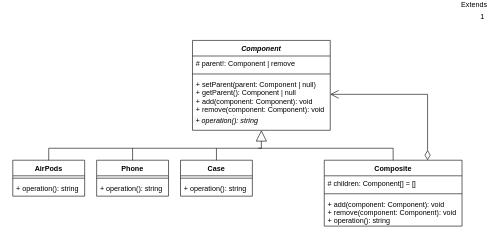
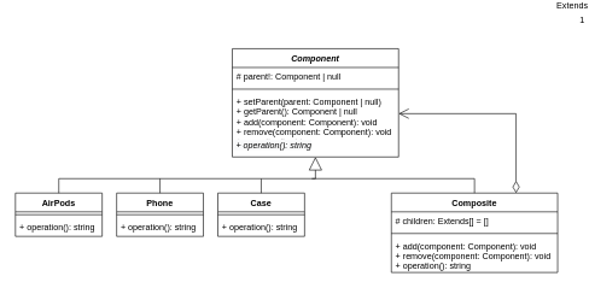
  <mxCell id="0" />
  <mxCell id="1" parent="0" />
  <mxCell id="2" value="Component" style="swimlane;fontStyle=3;align=center;verticalAlign=top;childLayout=stackLayout;horizontal=1;startSize=26;horizontalStack=0;resizeParent=1;resizeParentMax=0;resizeLast=0;collapsible=1;marginBottom=0;" vertex="1" parent="1"><mxGeometry x="320" y="20" width="230" height="150" as="geometry" /></mxCell>
- <mxCell id="3" value="# parent!: Component | remove" style="text;strokeColor=none;fillColor=none;align=left;verticalAlign=top;spacingLeft=4;spacingRight=4;overflow=hidden;rotatable=0;points=[[0,0.5],[1,0.5]];portConstraint=eastwest;" vertex="1" parent="2"><mxGeometry y="26" width="230" height="26" as="geometry" /></mxCell>
+ <mxCell id="3" value="# parent!: Component | null" style="text;strokeColor=none;fillColor=none;align=left;verticalAlign=top;spacingLeft=4;spacingRight=4;overflow=hidden;rotatable=0;points=[[0,0.5],[1,0.5]];portConstraint=eastwest;" vertex="1" parent="2"><mxGeometry y="26" width="230" height="26" as="geometry" /></mxCell>
  <mxCell id="4" value="" style="line;strokeWidth=1;fillColor=none;align=left;verticalAlign=middle;spacingTop=-1;spacingLeft=3;spacingRight=3;rotatable=0;labelPosition=right;points=[];portConstraint=eastwest;strokeColor=inherit;" vertex="1" parent="2"><mxGeometry y="52" width="230" height="8" as="geometry" /></mxCell>
  <mxCell id="5" value="+ setParent(parent: Component | null)&#10;+ getParent(): Component | null&#10;+ add(component: Component): void&#10;+ remove(component: Component): void&#10;+ operation(): string&#10;" style="text;strokeColor=none;fillColor=none;align=left;verticalAlign=top;spacingLeft=4;spacingRight=4;overflow=hidden;rotatable=0;points=[[0,0.5],[1,0.5]];portConstraint=eastwest;" vertex="1" parent="2"><mxGeometry y="60" width="230" height="60" as="geometry" /></mxCell>
  <mxCell id="6" value="&lt;span style=&quot;color: rgb(0, 0, 0); font-family: Helvetica; font-size: 12px; font-variant-ligatures: normal; font-variant-caps: normal; font-weight: 400; letter-spacing: normal; orphans: 2; text-align: left; text-indent: 0px; text-transform: none; widows: 2; word-spacing: 0px; -webkit-text-stroke-width: 0px; background-color: rgb(248, 249, 250); text-decoration-thickness: initial; text-decoration-style: initial; text-decoration-color: initial; float: none; display: inline !important;&quot;&gt;&lt;i&gt;&amp;nbsp;+&amp;nbsp;operation(): string&lt;/i&gt;&lt;/span&gt;" style="text;whiteSpace=wrap;html=1;fontSize=12;" vertex="1" parent="2"><mxGeometry y="120" width="230" height="30" as="geometry" /></mxCell>
  <mxCell id="7" value="Phone" style="swimlane;fontStyle=1;align=center;verticalAlign=top;childLayout=stackLayout;horizontal=1;startSize=26;horizontalStack=0;resizeParent=1;resizeParentMax=0;resizeLast=0;collapsible=1;marginBottom=0;fontSize=12;" vertex="1" parent="1"><mxGeometry x="160" y="220" width="120" height="60" as="geometry" /></mxCell>
  <mxCell id="8" value="" style="line;strokeWidth=1;fillColor=none;align=left;verticalAlign=middle;spacingTop=-1;spacingLeft=3;spacingRight=3;rotatable=0;labelPosition=right;points=[];portConstraint=eastwest;strokeColor=inherit;fontSize=12;" vertex="1" parent="7"><mxGeometry y="26" width="120" height="8" as="geometry" /></mxCell>
  <mxCell id="9" value="+ operation(): string" style="text;strokeColor=none;fillColor=none;align=left;verticalAlign=top;spacingLeft=4;spacingRight=4;overflow=hidden;rotatable=0;points=[[0,0.5],[1,0.5]];portConstraint=eastwest;fontSize=12;" vertex="1" parent="7"><mxGeometry y="34" width="120" height="26" as="geometry" /></mxCell>
  <mxCell id="10" value="Case" style="swimlane;fontStyle=1;align=center;verticalAlign=top;childLayout=stackLayout;horizontal=1;startSize=26;horizontalStack=0;resizeParent=1;resizeParentMax=0;resizeLast=0;collapsible=1;marginBottom=0;fontSize=12;" vertex="1" parent="1"><mxGeometry x="300" y="220" width="120" height="60" as="geometry" /></mxCell>
  <mxCell id="11" value="" style="line;strokeWidth=1;fillColor=none;align=left;verticalAlign=middle;spacingTop=-1;spacingLeft=3;spacingRight=3;rotatable=0;labelPosition=right;points=[];portConstraint=eastwest;strokeColor=inherit;fontSize=12;" vertex="1" parent="10"><mxGeometry y="26" width="120" height="8" as="geometry" /></mxCell>
  <mxCell id="12" value="+ operation(): string" style="text;strokeColor=none;fillColor=none;align=left;verticalAlign=top;spacingLeft=4;spacingRight=4;overflow=hidden;rotatable=0;points=[[0,0.5],[1,0.5]];portConstraint=eastwest;fontSize=12;" vertex="1" parent="10"><mxGeometry y="34" width="120" height="26" as="geometry" /></mxCell>
  <mxCell id="13" value="AirPods" style="swimlane;fontStyle=1;align=center;verticalAlign=top;childLayout=stackLayout;horizontal=1;startSize=26;horizontalStack=0;resizeParent=1;resizeParentMax=0;resizeLast=0;collapsible=1;marginBottom=0;fontSize=12;" vertex="1" parent="1"><mxGeometry x="20" y="220" width="120" height="60" as="geometry" /></mxCell>
  <mxCell id="14" value="" style="line;strokeWidth=1;fillColor=none;align=left;verticalAlign=middle;spacingTop=-1;spacingLeft=3;spacingRight=3;rotatable=0;labelPosition=right;points=[];portConstraint=eastwest;strokeColor=inherit;fontSize=12;" vertex="1" parent="13"><mxGeometry y="26" width="120" height="8" as="geometry" /></mxCell>
  <mxCell id="15" value="+ operation(): string" style="text;strokeColor=none;fillColor=none;align=left;verticalAlign=top;spacingLeft=4;spacingRight=4;overflow=hidden;rotatable=0;points=[[0,0.5],[1,0.5]];portConstraint=eastwest;fontSize=12;" vertex="1" parent="13"><mxGeometry y="34" width="120" height="26" as="geometry" /></mxCell>
  <mxCell id="16" value="Composite" style="swimlane;fontStyle=1;align=center;verticalAlign=top;childLayout=stackLayout;horizontal=1;startSize=26;horizontalStack=0;resizeParent=1;resizeParentMax=0;resizeLast=0;collapsible=1;marginBottom=0;fontSize=12;" vertex="1" parent="1"><mxGeometry x="540" y="220" width="230" height="110" as="geometry" /></mxCell>
- <mxCell id="17" value="# children: Component[] = []" style="text;strokeColor=none;fillColor=none;align=left;verticalAlign=top;spacingLeft=4;spacingRight=4;overflow=hidden;rotatable=0;points=[[0,0.5],[1,0.5]];portConstraint=eastwest;fontSize=12;" vertex="1" parent="16"><mxGeometry y="26" width="230" height="26" as="geometry" /></mxCell>
+ <mxCell id="17" value="# children: Extends[] = []" style="text;strokeColor=none;fillColor=none;align=left;verticalAlign=top;spacingLeft=4;spacingRight=4;overflow=hidden;rotatable=0;points=[[0,0.5],[1,0.5]];portConstraint=eastwest;fontSize=12;" vertex="1" parent="16"><mxGeometry y="26" width="230" height="26" as="geometry" /></mxCell>
  <mxCell id="18" value="" style="line;strokeWidth=1;fillColor=none;align=left;verticalAlign=middle;spacingTop=-1;spacingLeft=3;spacingRight=3;rotatable=0;labelPosition=right;points=[];portConstraint=eastwest;strokeColor=inherit;fontSize=12;" vertex="1" parent="16"><mxGeometry y="52" width="230" height="8" as="geometry" /></mxCell>
  <mxCell id="19" value="+ add(component: Component): void&#10;+ remove(component: Component): void&#10;+ operation(): string" style="text;strokeColor=none;fillColor=none;align=left;verticalAlign=top;spacingLeft=4;spacingRight=4;overflow=hidden;rotatable=0;points=[[0,0.5],[1,0.5]];portConstraint=eastwest;fontSize=12;" vertex="1" parent="16"><mxGeometry y="60" width="230" height="50" as="geometry" /></mxCell>
  <mxCell id="20" value="Extends" style="endArrow=block;endSize=16;endFill=0;html=1;rounded=0;fontSize=12;exitX=0.5;exitY=0;exitDx=0;exitDy=0;entryX=0.5;entryY=1;entryDx=0;entryDy=0;" edge="1" parent="1" source="10" target="6"><mxGeometry x="1" y="-412" width="160" relative="1" as="geometry"><mxPoint x="390" y="180" as="sourcePoint" /><mxPoint x="550" y="180" as="targetPoint" /><Array as="points"><mxPoint x="360" y="200" /><mxPoint x="435" y="200" /></Array><mxPoint x="-57" y="-210" as="offset" /></mxGeometry></mxCell>
  <mxCell id="21" value="" style="endArrow=none;html=1;rounded=0;fontSize=12;" edge="1" parent="1"><mxGeometry width="50" height="50" relative="1" as="geometry"><mxPoint x="80" y="220" as="sourcePoint" /><mxPoint x="360" y="200" as="targetPoint" /><Array as="points"><mxPoint x="80" y="200" /></Array></mxGeometry></mxCell>
  <mxCell id="22" value="" style="endArrow=none;html=1;rounded=0;fontSize=12;exitX=0.5;exitY=0;exitDx=0;exitDy=0;" edge="1" parent="1" source="7"><mxGeometry width="50" height="50" relative="1" as="geometry"><mxPoint x="270" y="250" as="sourcePoint" /><mxPoint x="220" y="200" as="targetPoint" /></mxGeometry></mxCell>
  <mxCell id="23" value="" style="endArrow=none;html=1;rounded=0;fontSize=12;entryX=0.5;entryY=0;entryDx=0;entryDy=0;" edge="1" parent="1" target="16"><mxGeometry width="50" height="50" relative="1" as="geometry"><mxPoint x="430" y="200" as="sourcePoint" /><mxPoint x="580" y="270" as="targetPoint" /><Array as="points"><mxPoint x="655" y="200" /></Array></mxGeometry></mxCell>
  <mxCell id="24" value="1" style="endArrow=open;html=1;endSize=12;startArrow=diamondThin;startSize=14;startFill=0;edgeStyle=orthogonalEdgeStyle;align=left;verticalAlign=bottom;rounded=0;fontSize=12;entryX=1;entryY=0.5;entryDx=0;entryDy=0;exitX=0.75;exitY=0;exitDx=0;exitDy=0;" edge="1" parent="1" source="16" target="5"><mxGeometry x="-0.193" y="-149" relative="1" as="geometry"><mxPoint x="840" y="150" as="sourcePoint" /><mxPoint x="680" y="150" as="targetPoint" /><mxPoint x="86" y="29" as="offset" /></mxGeometry></mxCell>
